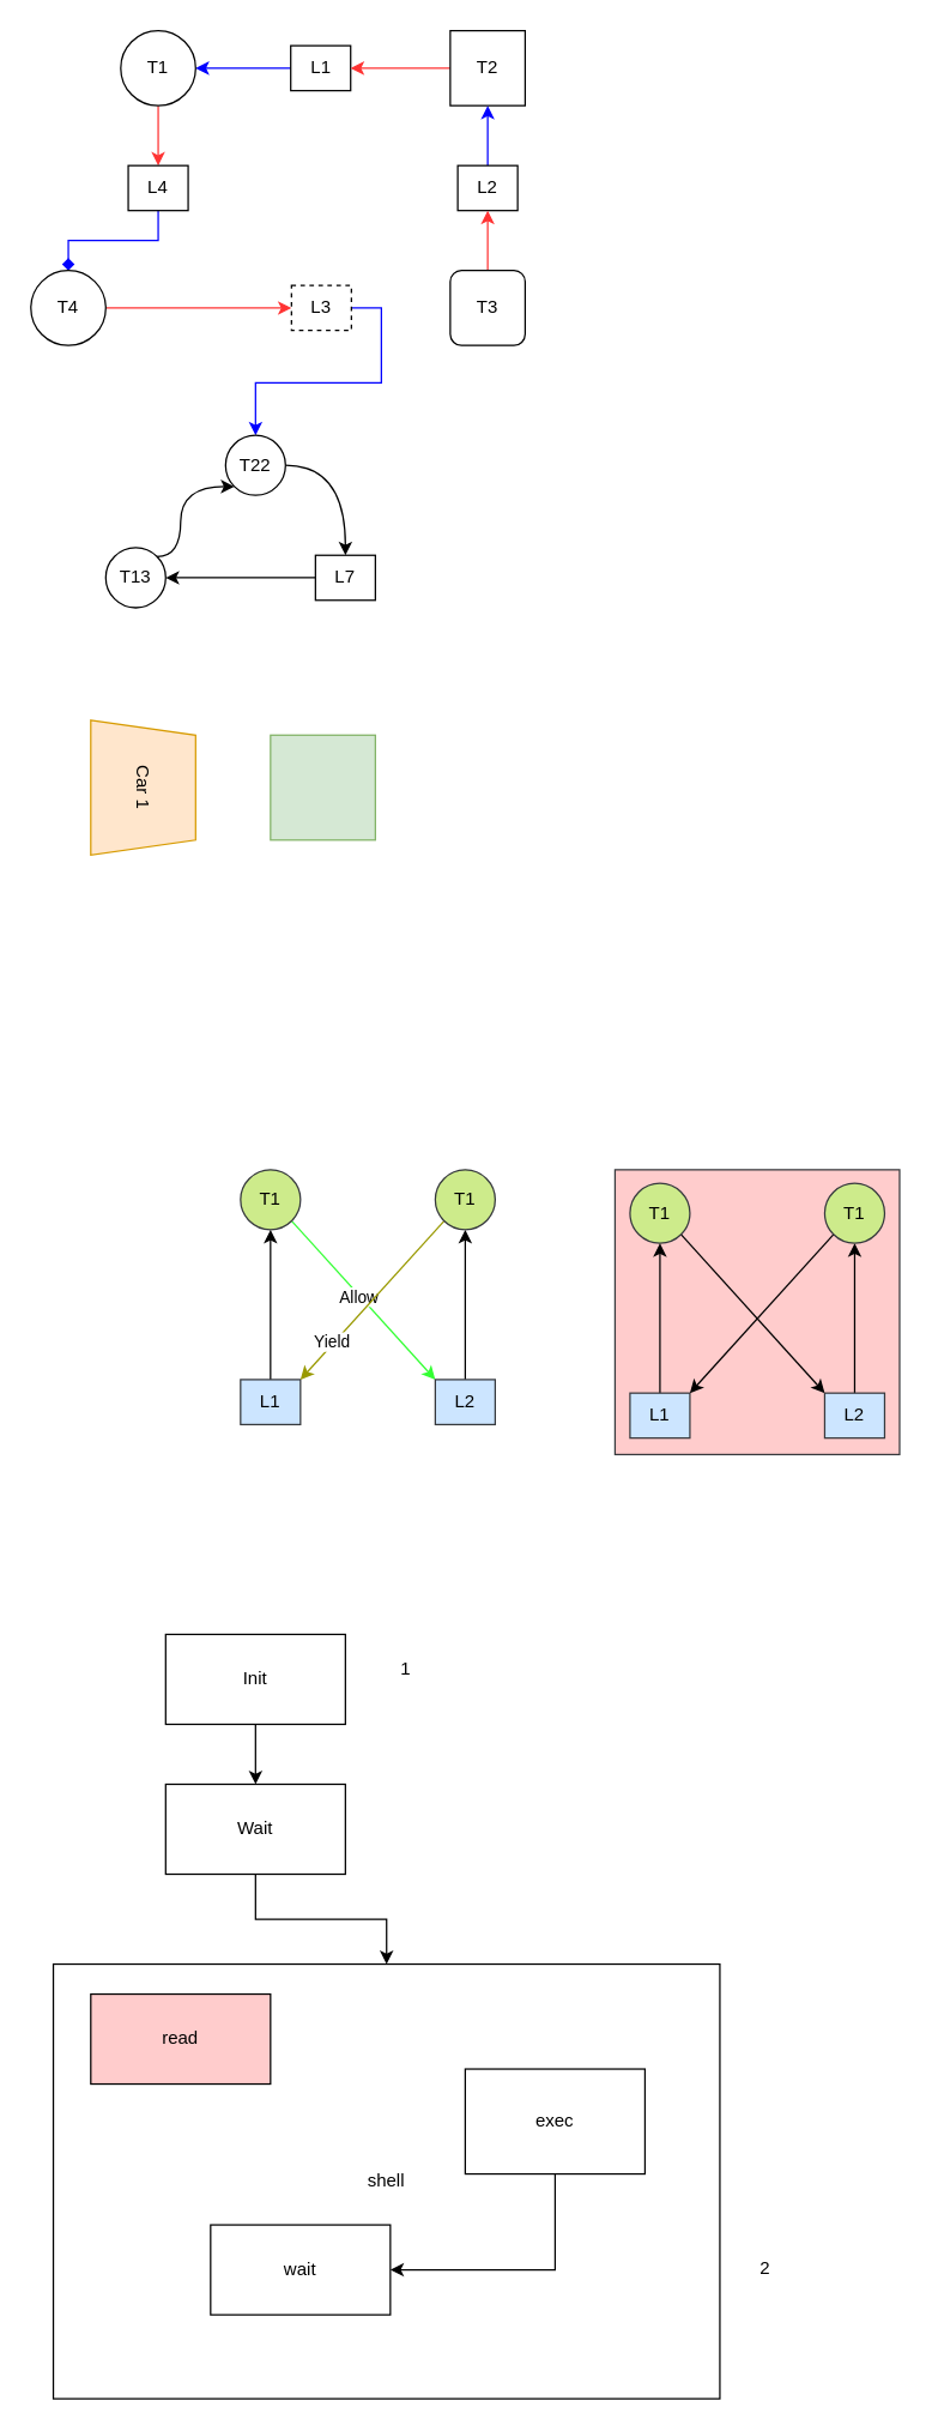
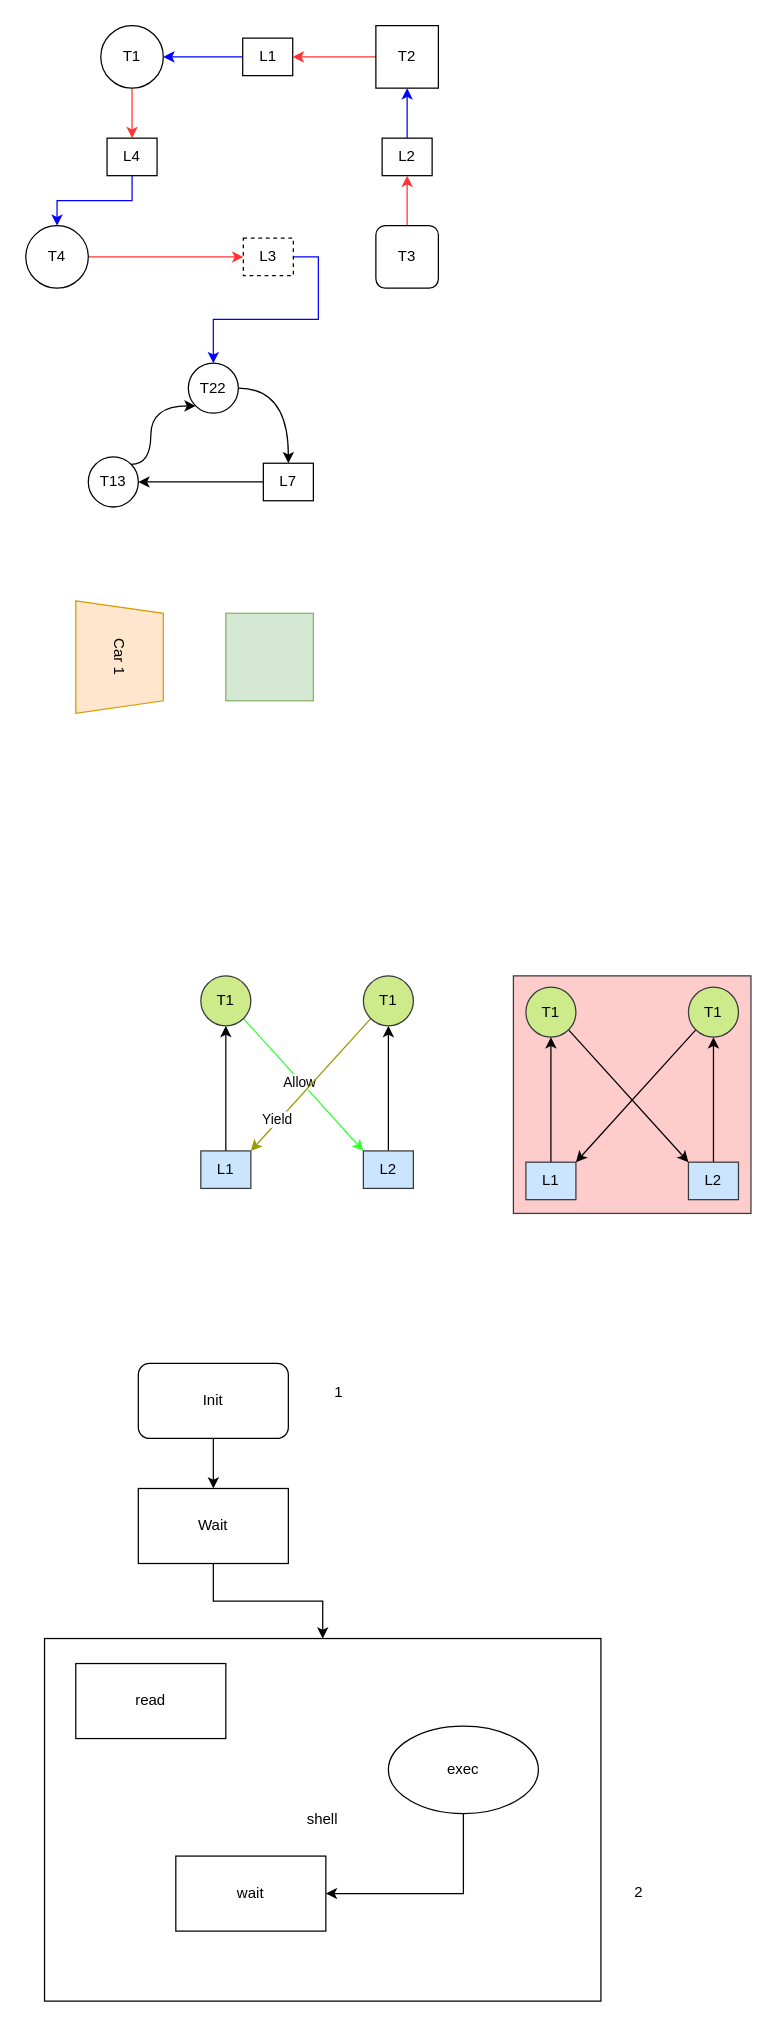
  <mxCell id="0" />
  <mxCell id="1" parent="0" />
  <mxCell id="2" value="shell" style="rounded=0;whiteSpace=wrap;html=1;" vertex="1" parent="1"><mxGeometry x="35" y="1310" width="445" height="290" as="geometry" /></mxCell>
  <mxCell id="3" value="" style="rounded=0;whiteSpace=wrap;html=1;fillColor=#ffcccc;strokeColor=#36393d;" vertex="1" parent="1"><mxGeometry x="410" y="780" width="190" height="190" as="geometry" /></mxCell>
  <mxCell id="4" value="" style="rounded=0;whiteSpace=wrap;html=1;fillColor=#d5e8d4;strokeColor=#82b366;" vertex="1" parent="1"><mxGeometry x="180" y="490" width="70" height="70" as="geometry" /></mxCell>
  <mxCell id="5" style="edgeStyle=orthogonalEdgeStyle;rounded=0;orthogonalLoop=1;jettySize=auto;html=1;exitX=0;exitY=0.5;exitDx=0;exitDy=0;entryX=1;entryY=0.5;entryDx=0;entryDy=0;strokeColor=#0000FF;" edge="1" parent="1" source="6" target="8"><mxGeometry relative="1" as="geometry" /></mxCell>
  <mxCell id="6" value="L1" style="rounded=0;whiteSpace=wrap;html=1;" vertex="1" parent="1"><mxGeometry x="193.5" y="30" width="40" height="30" as="geometry" /></mxCell>
  <mxCell id="7" style="edgeStyle=orthogonalEdgeStyle;rounded=0;orthogonalLoop=1;jettySize=auto;html=1;exitX=0.5;exitY=1;exitDx=0;exitDy=0;entryX=0.5;entryY=0;entryDx=0;entryDy=0;strokeColor=#FF3333;" edge="1" parent="1" source="8" target="18"><mxGeometry relative="1" as="geometry" /></mxCell>
  <mxCell id="8" value="T1" style="ellipse;whiteSpace=wrap;html=1;aspect=fixed;" vertex="1" parent="1"><mxGeometry x="80" y="20" width="50" height="50" as="geometry" /></mxCell>
  <mxCell id="9" style="edgeStyle=orthogonalEdgeStyle;rounded=0;orthogonalLoop=1;jettySize=auto;html=1;exitX=0;exitY=0.5;exitDx=0;exitDy=0;entryX=1;entryY=0.5;entryDx=0;entryDy=0;strokeColor=#FF3333;" edge="1" parent="1" source="10" target="6"><mxGeometry relative="1" as="geometry" /></mxCell>
  <mxCell id="10" value="T2" style="whiteSpace=wrap;html=1;aspect=fixed;rounded=0;" vertex="1" parent="1"><mxGeometry x="300" y="20" width="50" height="50" as="geometry" /></mxCell>
  <mxCell id="11" style="edgeStyle=orthogonalEdgeStyle;rounded=0;orthogonalLoop=1;jettySize=auto;html=1;exitX=0.5;exitY=0;exitDx=0;exitDy=0;entryX=0.5;entryY=1;entryDx=0;entryDy=0;strokeColor=#0000FF;" edge="1" parent="1" source="12" target="10"><mxGeometry relative="1" as="geometry" /></mxCell>
  <mxCell id="12" value="L2" style="rounded=0;whiteSpace=wrap;html=1;" vertex="1" parent="1"><mxGeometry x="305" y="110" width="40" height="30" as="geometry" /></mxCell>
  <mxCell id="13" style="edgeStyle=orthogonalEdgeStyle;rounded=0;orthogonalLoop=1;jettySize=auto;html=1;exitX=0.5;exitY=0;exitDx=0;exitDy=0;strokeColor=#FF3333;" edge="1" parent="1" source="14" target="12"><mxGeometry relative="1" as="geometry" /></mxCell>
  <mxCell id="14" value="T3" style="whiteSpace=wrap;html=1;aspect=fixed;rounded=1;" vertex="1" parent="1"><mxGeometry x="300" y="180" width="50" height="50" as="geometry" /></mxCell>
  <mxCell id="15" style="edgeStyle=orthogonalEdgeStyle;rounded=0;orthogonalLoop=1;jettySize=auto;html=1;exitX=1;exitY=0.5;exitDx=0;exitDy=0;strokeColor=#0000FF;" edge="1" parent="1" source="16" target="22"><mxGeometry relative="1" as="geometry" /></mxCell>
  <mxCell id="16" value="L3" style="rounded=0;whiteSpace=wrap;html=1;dashed=1;" vertex="1" parent="1"><mxGeometry x="194" y="190" width="40" height="30" as="geometry" /></mxCell>
- <mxCell id="17" style="edgeStyle=orthogonalEdgeStyle;rounded=0;orthogonalLoop=1;jettySize=auto;html=1;exitX=0.5;exitY=1;exitDx=0;exitDy=0;entryX=0.5;entryY=0;entryDx=0;entryDy=0;strokeColor=#0000FF;endArrow=diamond;" edge="1" parent="1" source="18" target="20"><mxGeometry relative="1" as="geometry" /></mxCell>
+ <mxCell id="17" style="edgeStyle=orthogonalEdgeStyle;rounded=0;orthogonalLoop=1;jettySize=auto;html=1;exitX=0.5;exitY=1;exitDx=0;exitDy=0;entryX=0.5;entryY=0;entryDx=0;entryDy=0;strokeColor=#0000FF;" edge="1" parent="1" source="18" target="20"><mxGeometry relative="1" as="geometry" /></mxCell>
  <mxCell id="18" value="L4" style="rounded=0;whiteSpace=wrap;html=1;" vertex="1" parent="1"><mxGeometry x="85" y="110" width="40" height="30" as="geometry" /></mxCell>
  <mxCell id="19" style="edgeStyle=orthogonalEdgeStyle;rounded=0;orthogonalLoop=1;jettySize=auto;html=1;exitX=1;exitY=0.5;exitDx=0;exitDy=0;entryX=0;entryY=0.5;entryDx=0;entryDy=0;strokeColor=#FF3333;" edge="1" parent="1" source="20" target="16"><mxGeometry relative="1" as="geometry" /></mxCell>
  <mxCell id="20" value="T4" style="ellipse;whiteSpace=wrap;html=1;aspect=fixed;" vertex="1" parent="1"><mxGeometry x="20" y="180" width="50" height="50" as="geometry" /></mxCell>
  <mxCell id="21" style="edgeStyle=orthogonalEdgeStyle;rounded=0;orthogonalLoop=1;jettySize=auto;html=1;exitX=1;exitY=0.5;exitDx=0;exitDy=0;entryX=0.5;entryY=0;entryDx=0;entryDy=0;curved=1;" edge="1" parent="1" source="22" target="24"><mxGeometry relative="1" as="geometry" /></mxCell>
  <mxCell id="22" value="T22" style="ellipse;whiteSpace=wrap;html=1;aspect=fixed;" vertex="1" parent="1"><mxGeometry x="150" y="290" width="40" height="40" as="geometry" /></mxCell>
  <mxCell id="23" style="edgeStyle=orthogonalEdgeStyle;rounded=0;orthogonalLoop=1;jettySize=auto;html=1;exitX=0;exitY=0.5;exitDx=0;exitDy=0;entryX=1;entryY=0.5;entryDx=0;entryDy=0;" edge="1" parent="1" source="24" target="26"><mxGeometry relative="1" as="geometry" /></mxCell>
  <mxCell id="24" value="L7" style="rounded=0;whiteSpace=wrap;html=1;" vertex="1" parent="1"><mxGeometry x="210" y="370" width="40" height="30" as="geometry" /></mxCell>
  <mxCell id="25" style="edgeStyle=orthogonalEdgeStyle;rounded=0;orthogonalLoop=1;jettySize=auto;html=1;exitX=1;exitY=0;exitDx=0;exitDy=0;entryX=0;entryY=1;entryDx=0;entryDy=0;curved=1;" edge="1" parent="1" source="26" target="22"><mxGeometry relative="1" as="geometry"><Array as="points"><mxPoint x="120" y="371" /><mxPoint x="120" y="324" /></Array></mxGeometry></mxCell>
  <mxCell id="26" value="T13" style="ellipse;whiteSpace=wrap;html=1;aspect=fixed;" vertex="1" parent="1"><mxGeometry x="70" y="365" width="40" height="40" as="geometry" /></mxCell>
  <mxCell id="27" value="Car 1" style="shape=trapezoid;perimeter=trapezoidPerimeter;whiteSpace=wrap;html=1;fixedSize=1;size=10;rotation=90;fillColor=#ffe6cc;strokeColor=#d79b00;" vertex="1" parent="1"><mxGeometry x="50" y="490" width="90" height="70" as="geometry" /></mxCell>
  <mxCell id="28" style="rounded=0;orthogonalLoop=1;jettySize=auto;html=1;exitX=1;exitY=1;exitDx=0;exitDy=0;entryX=0;entryY=0;entryDx=0;entryDy=0;strokeColor=#33FF33;" edge="1" parent="1" source="30" target="34"><mxGeometry relative="1" as="geometry" /></mxCell>
  <mxCell id="29" value="Allow" style="edgeLabel;html=1;align=center;verticalAlign=middle;resizable=0;points=[];" vertex="1" connectable="0" parent="28"><mxGeometry x="-0.058" y="-1" relative="1" as="geometry"><mxPoint as="offset" /></mxGeometry></mxCell>
  <mxCell id="30" value="T1" style="ellipse;whiteSpace=wrap;html=1;aspect=fixed;fillColor=#cdeb8b;strokeColor=#36393d;" vertex="1" parent="1"><mxGeometry x="160" y="780" width="40" height="40" as="geometry" /></mxCell>
  <mxCell id="31" style="edgeStyle=orthogonalEdgeStyle;rounded=0;orthogonalLoop=1;jettySize=auto;html=1;exitX=0.5;exitY=0;exitDx=0;exitDy=0;" edge="1" parent="1" source="32" target="30"><mxGeometry relative="1" as="geometry" /></mxCell>
  <mxCell id="32" value="L1" style="rounded=0;whiteSpace=wrap;html=1;fillColor=#cce5ff;strokeColor=#36393d;" vertex="1" parent="1"><mxGeometry x="160" y="920" width="40" height="30" as="geometry" /></mxCell>
  <mxCell id="33" style="edgeStyle=orthogonalEdgeStyle;rounded=0;orthogonalLoop=1;jettySize=auto;html=1;exitX=0.5;exitY=0;exitDx=0;exitDy=0;entryX=0.5;entryY=1;entryDx=0;entryDy=0;" edge="1" parent="1" source="34" target="37"><mxGeometry relative="1" as="geometry" /></mxCell>
  <mxCell id="34" value="L2" style="rounded=0;whiteSpace=wrap;html=1;fillColor=#cce5ff;strokeColor=#36393d;" vertex="1" parent="1"><mxGeometry x="290" y="920" width="40" height="30" as="geometry" /></mxCell>
  <mxCell id="35" style="rounded=0;orthogonalLoop=1;jettySize=auto;html=1;exitX=0;exitY=1;exitDx=0;exitDy=0;entryX=1;entryY=0;entryDx=0;entryDy=0;fillColor=#ffff88;strokeColor=#999900;" edge="1" parent="1" source="37" target="32"><mxGeometry relative="1" as="geometry" /></mxCell>
  <mxCell id="36" value="Yield" style="edgeLabel;html=1;align=center;verticalAlign=middle;resizable=0;points=[];" vertex="1" connectable="0" parent="35"><mxGeometry x="0.544" y="-2" relative="1" as="geometry"><mxPoint as="offset" /></mxGeometry></mxCell>
  <mxCell id="37" value="T1" style="ellipse;whiteSpace=wrap;html=1;aspect=fixed;fillColor=#cdeb8b;strokeColor=#36393d;" vertex="1" parent="1"><mxGeometry x="290" y="780" width="40" height="40" as="geometry" /></mxCell>
  <mxCell id="38" style="rounded=0;orthogonalLoop=1;jettySize=auto;html=1;exitX=1;exitY=1;exitDx=0;exitDy=0;entryX=0;entryY=0;entryDx=0;entryDy=0;" edge="1" parent="1" source="39" target="43"><mxGeometry relative="1" as="geometry" /></mxCell>
  <mxCell id="39" value="T1" style="ellipse;whiteSpace=wrap;html=1;aspect=fixed;fillColor=#cdeb8b;strokeColor=#36393d;" vertex="1" parent="1"><mxGeometry x="420" y="789" width="40" height="40" as="geometry" /></mxCell>
  <mxCell id="40" style="edgeStyle=orthogonalEdgeStyle;rounded=0;orthogonalLoop=1;jettySize=auto;html=1;exitX=0.5;exitY=0;exitDx=0;exitDy=0;" edge="1" parent="1" source="41" target="39"><mxGeometry relative="1" as="geometry" /></mxCell>
  <mxCell id="41" value="L1" style="rounded=0;whiteSpace=wrap;html=1;fillColor=#cce5ff;strokeColor=#36393d;" vertex="1" parent="1"><mxGeometry x="420" y="929" width="40" height="30" as="geometry" /></mxCell>
  <mxCell id="42" style="edgeStyle=orthogonalEdgeStyle;rounded=0;orthogonalLoop=1;jettySize=auto;html=1;exitX=0.5;exitY=0;exitDx=0;exitDy=0;entryX=0.5;entryY=1;entryDx=0;entryDy=0;" edge="1" parent="1" source="43" target="45"><mxGeometry relative="1" as="geometry" /></mxCell>
  <mxCell id="43" value="L2" style="rounded=0;whiteSpace=wrap;html=1;fillColor=#cce5ff;strokeColor=#36393d;" vertex="1" parent="1"><mxGeometry x="550" y="929" width="40" height="30" as="geometry" /></mxCell>
  <mxCell id="44" style="rounded=0;orthogonalLoop=1;jettySize=auto;html=1;exitX=0;exitY=1;exitDx=0;exitDy=0;entryX=1;entryY=0;entryDx=0;entryDy=0;" edge="1" parent="1" source="45" target="41"><mxGeometry relative="1" as="geometry" /></mxCell>
  <mxCell id="45" value="T1" style="ellipse;whiteSpace=wrap;html=1;aspect=fixed;fillColor=#cdeb8b;strokeColor=#36393d;" vertex="1" parent="1"><mxGeometry x="550" y="789" width="40" height="40" as="geometry" /></mxCell>
  <mxCell id="46" style="edgeStyle=orthogonalEdgeStyle;rounded=0;orthogonalLoop=1;jettySize=auto;html=1;exitX=0.5;exitY=1;exitDx=0;exitDy=0;entryX=0.5;entryY=0;entryDx=0;entryDy=0;" edge="1" parent="1" source="47" target="49"><mxGeometry relative="1" as="geometry" /></mxCell>
- <mxCell id="47" value="Init" style="rounded=0;whiteSpace=wrap;html=1;" vertex="1" parent="1"><mxGeometry x="110" y="1090" width="120" height="60" as="geometry" /></mxCell>
+ <mxCell id="47" value="Init" style="whiteSpace=wrap;html=1;rounded=1;" vertex="1" parent="1"><mxGeometry x="110" y="1090" width="120" height="60" as="geometry" /></mxCell>
  <mxCell id="48" style="edgeStyle=orthogonalEdgeStyle;rounded=0;orthogonalLoop=1;jettySize=auto;html=1;exitX=0.5;exitY=1;exitDx=0;exitDy=0;entryX=0.5;entryY=0;entryDx=0;entryDy=0;" edge="1" parent="1" source="49" target="2"><mxGeometry relative="1" as="geometry" /></mxCell>
  <mxCell id="49" value="Wait" style="rounded=0;whiteSpace=wrap;html=1;" vertex="1" parent="1"><mxGeometry x="110" y="1190" width="120" height="60" as="geometry" /></mxCell>
- <mxCell id="50" value="read" style="rounded=0;whiteSpace=wrap;html=1;fillColor=#ffcccc;" vertex="1" parent="1"><mxGeometry x="60" y="1330" width="120" height="60" as="geometry" /></mxCell>
+ <mxCell id="50" value="read" style="rounded=0;whiteSpace=wrap;html=1;" vertex="1" parent="1"><mxGeometry x="60" y="1330" width="120" height="60" as="geometry" /></mxCell>
  <mxCell id="51" style="edgeStyle=orthogonalEdgeStyle;rounded=0;orthogonalLoop=1;jettySize=auto;html=1;exitX=0.5;exitY=1;exitDx=0;exitDy=0;entryX=1;entryY=0.5;entryDx=0;entryDy=0;" edge="1" parent="1" source="52" target="53"><mxGeometry relative="1" as="geometry" /></mxCell>
- <mxCell id="52" value="exec" style="rounded=0;whiteSpace=wrap;html=1;" vertex="1" parent="1"><mxGeometry x="310" y="1380" width="120" height="70" as="geometry" /></mxCell>
+ <mxCell id="52" value="exec" style="ellipse;whiteSpace=wrap;html=1;" vertex="1" parent="1"><mxGeometry x="310" y="1380" width="120" height="70" as="geometry" /></mxCell>
  <mxCell id="53" value="wait" style="rounded=0;whiteSpace=wrap;html=1;" vertex="1" parent="1"><mxGeometry x="140" y="1484" width="120" height="60" as="geometry" /></mxCell>
  <mxCell id="54" value="1" style="text;html=1;align=center;verticalAlign=middle;resizable=0;points=[];autosize=1;strokeColor=none;fillColor=none;" vertex="1" parent="1"><mxGeometry x="255" y="1098" width="30" height="30" as="geometry" /></mxCell>
  <mxCell id="55" value="2" style="text;html=1;align=center;verticalAlign=middle;resizable=0;points=[];autosize=1;strokeColor=none;fillColor=none;" vertex="1" parent="1"><mxGeometry x="495" y="1498" width="30" height="30" as="geometry" /></mxCell>
